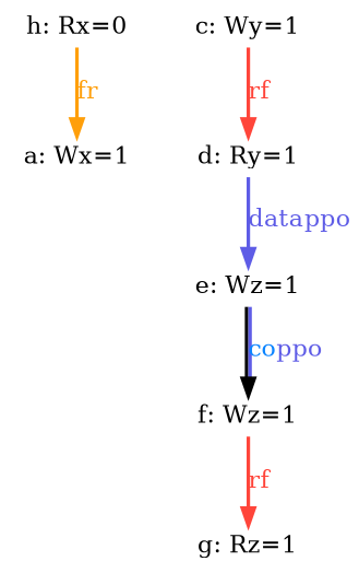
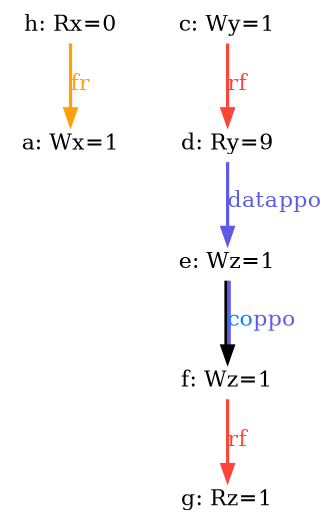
  digraph {
    splines=spline
    node [fixedsize=false fontsize=14 shape=none]
    edge [arrowsize=1.000000 color="#FF453A" fontsize=14 penwidth=2.000000]
    n1 [height=0.222222 label="a: Wx=1" width=1.111112]
    n2 [height=0.222222 label="c: Wy=1" width=1.111112]
-   n3 [height=0.222222 label="d: Ry=1" width=1.111112]
+   n3 [height=0.222222 label="d: Ry=9" width=1.111112]
    n4 [height=0.222222 label="e: Wz=1" width=1.111112]
    n5 [height=0.222222 label="f: Wz=1" width=1.111112]
    n6 [height=0.222222 label="g: Rz=1" width=1.111112]
    n7 [height=0.222222 label="h: Rx=0" width=1.111112]
    n2 -> n3 [label=<<font color="#FF453A">rf</font>>]
    n3 -> n4 [color="#5E5CE6" label=<<font color="#5E5CE6">data</font><font color="#5E5CE6">ppo</font>>]
    n4 -> n5 [color="bluf:#5E5CE6" label=<<font color="#0A84FF">co</font><font color="#5E5CE6">ppo</font>>]
    n5 -> n6 [label=<<font color="#FF453A">rf</font>>]
    n7 -> n1 [color="#FF9F0A" label=<<font color="#FF9F0A">fr</font>>]
  }
